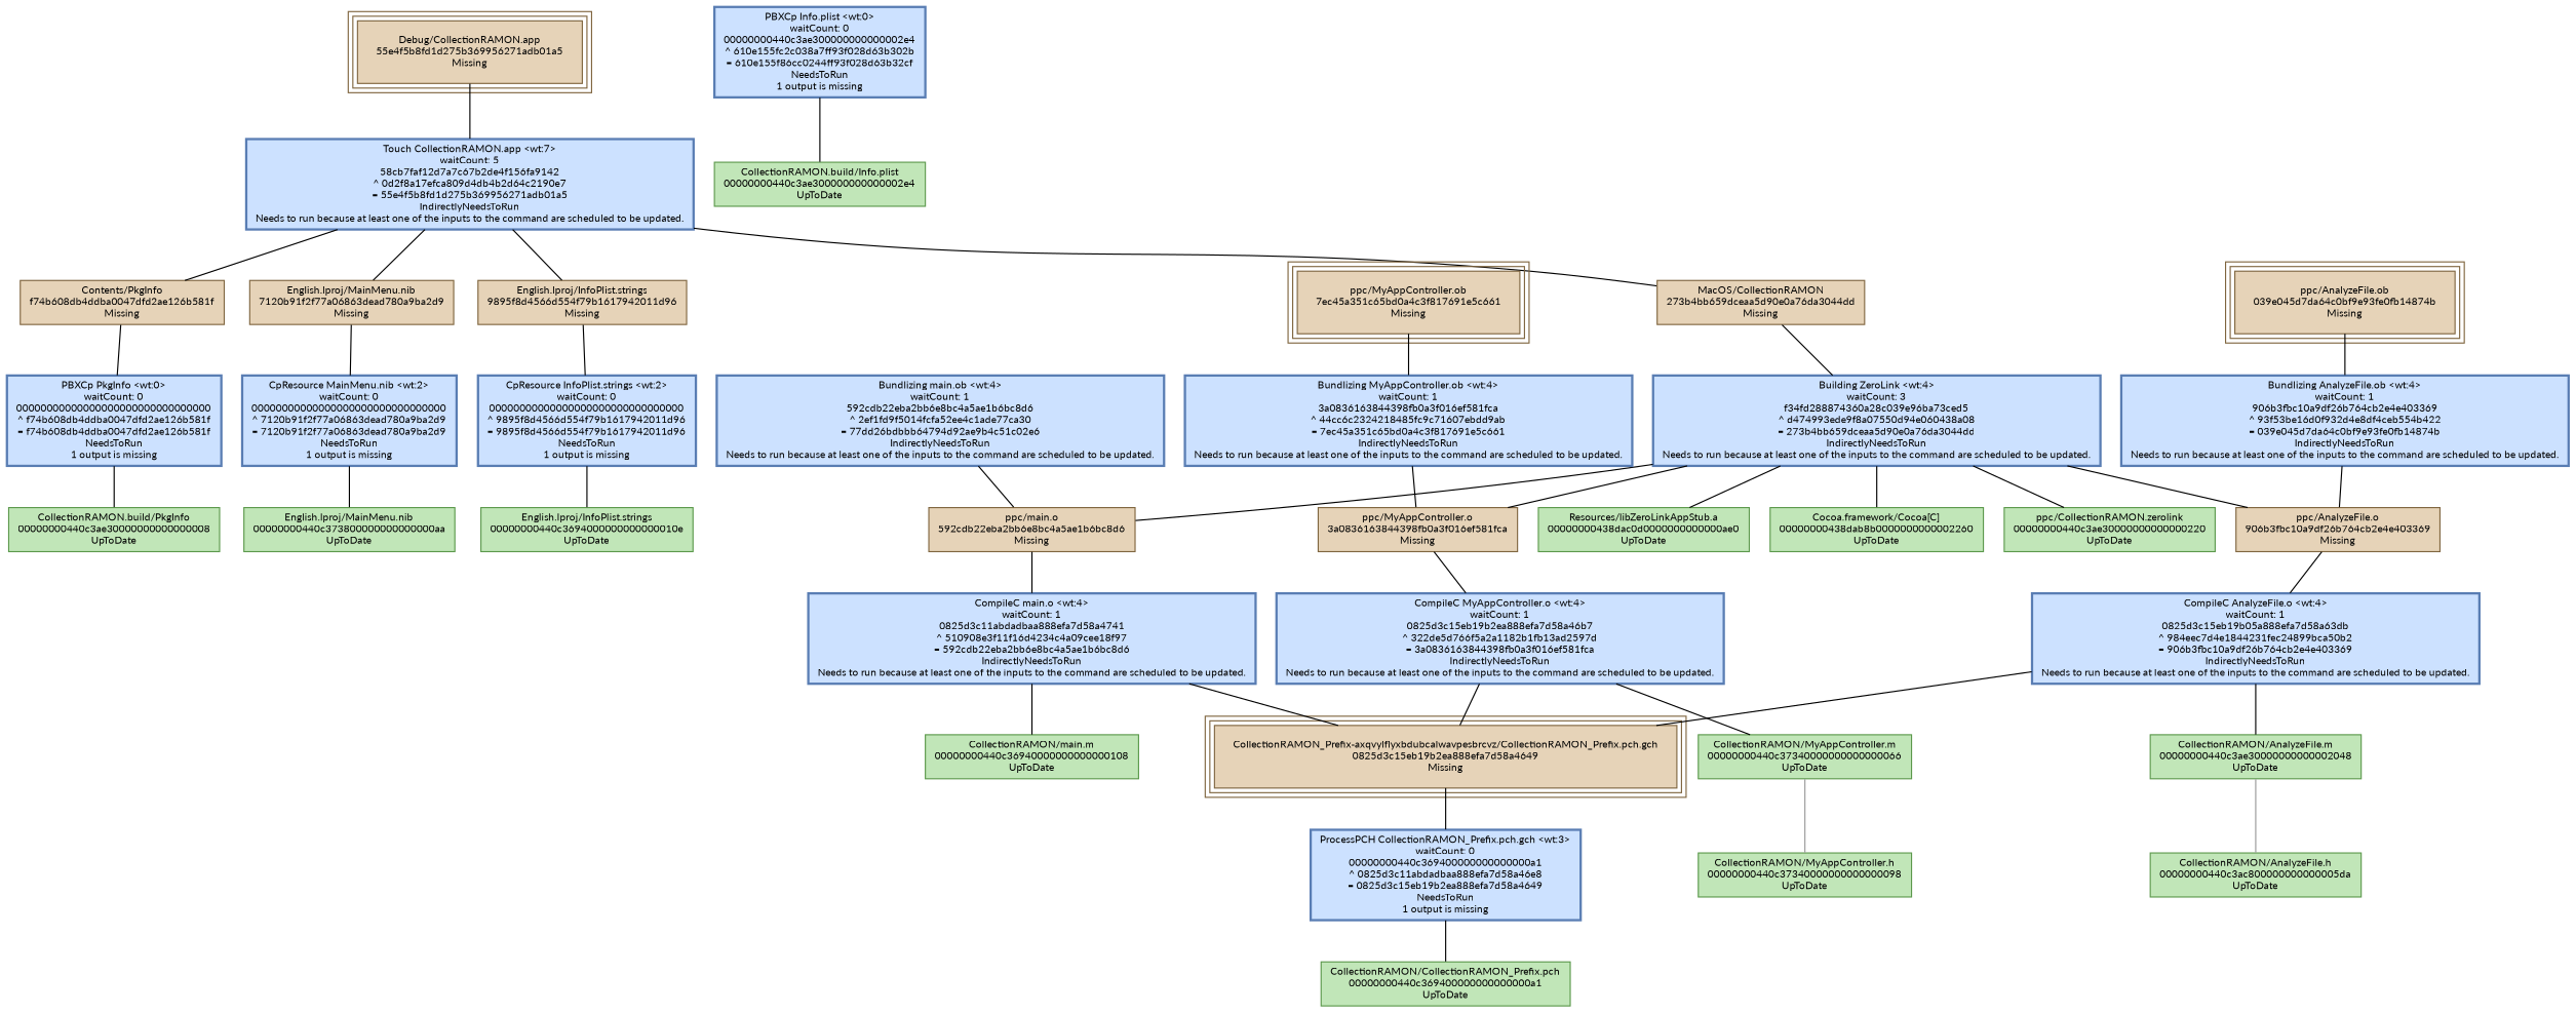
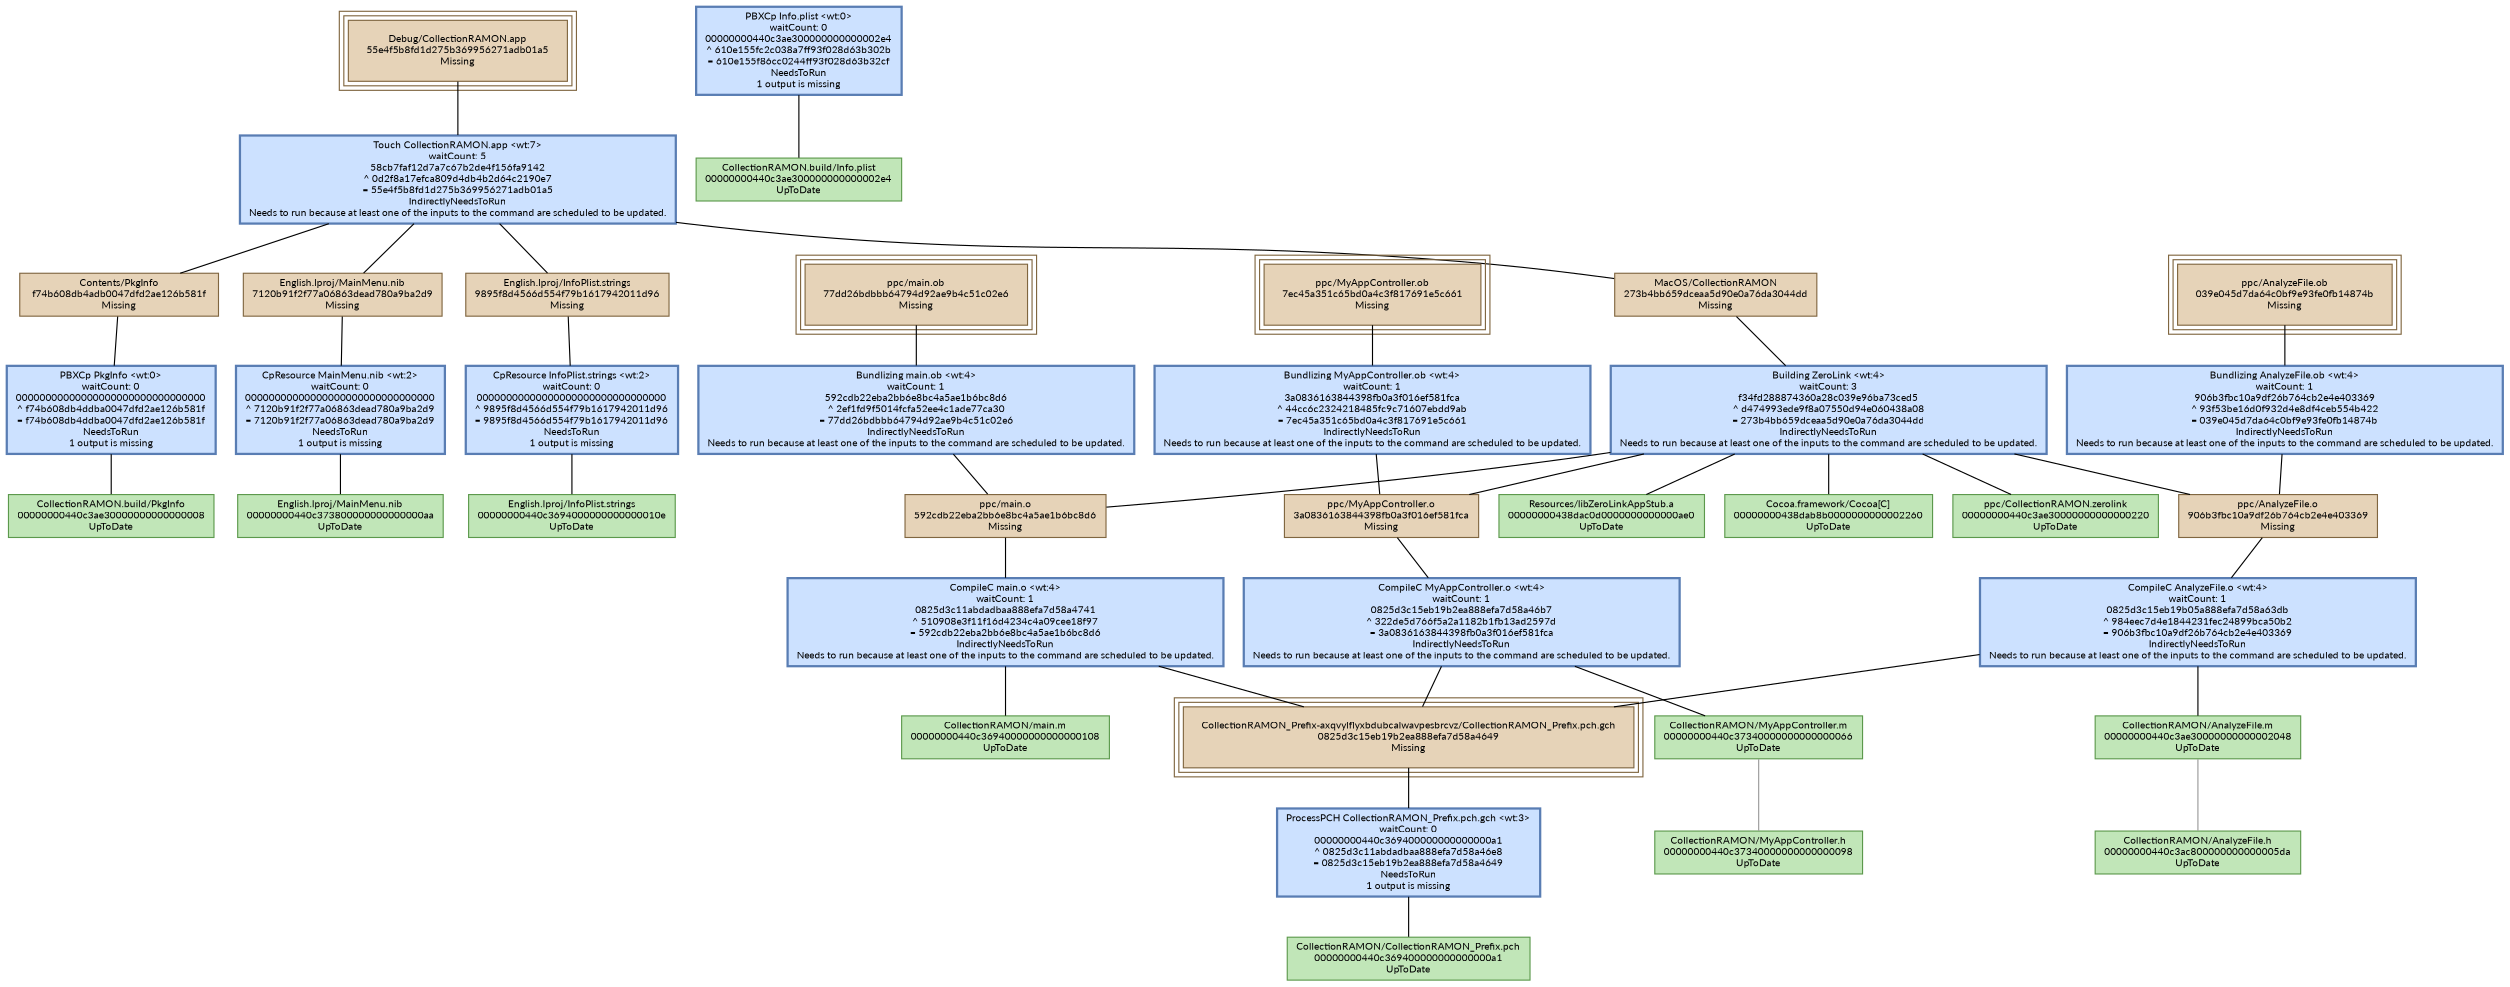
  digraph {
    concentrate=false
    fontname=Lato
    node [color="0.6 0.5 0.7" fillcolor="0.6 0.2 1.0" fontname=Lato fontsize=9 shape=box style=filled]
    edge [arrowhead=none arrowtail=normal color=black fontname=Lato style=solid]
    n1 [color="0.1 0.5 0.5" fillcolor="0.1 0.2 0.9" label="Debug/CollectionRAMON.app\n55e4f5b8fd1d275b369956271adb01a5\nMissing" peripheries=3]
    n2 [label="Touch CollectionRAMON.app <wt:7>\nwaitCount: 5\n58cb7faf12d7a7c67b2de4f156fa9142\n^ 0d2f8a17efca809d4db4b2d64c2190e7\n= 55e4f5b8fd1d275b369956271adb01a5\nIndirectlyNeedsToRun\nNeeds to run because at least one of the inputs to the command are scheduled to be updated." style="filled,bold"]
-   n3 [color="0.1 0.5 0.5" fillcolor="0.1 0.2 0.9" label="Contents/PkgInfo\nf74b608db4ddba0047dfd2ae126b581f\nMissing"]
+   n3 [color="0.1 0.5 0.5" fillcolor="0.1 0.2 0.9" label="Contents/PkgInfo\nf74b608db4adb0047dfd2ae126b581f\nMissing"]
    n4 [color="0.1 0.5 0.5" fillcolor="0.1 0.2 0.9" label="English.lproj/MainMenu.nib\n7120b91f2f77a06863dead780a9ba2d9\nMissing"]
    n5 [color="0.1 0.5 0.5" fillcolor="0.1 0.2 0.9" label="English.lproj/InfoPlist.strings\n9895f8d4566d554f79b1617942011d96\nMissing"]
    n6 [color="0.1 0.5 0.5" fillcolor="0.1 0.2 0.9" label="MacOS/CollectionRAMON\n273b4bb659dceaa5d90e0a76da3044dd\nMissing"]
    n7 [label="PBXCp Info.plist <wt:0>\nwaitCount: 0\n00000000440c3ae300000000000002e4\n^ 610e155fc2c038a7ff93f028d63b302b\n= 610e155f86cc0244ff93f028d63b32cf\nNeedsToRun\n1 output is missing" style="filled,bold"]
    n8 [color="0.3 0.5 0.6" fillcolor="0.3 0.2 0.9" label="CollectionRAMON.build/Info.plist\n00000000440c3ae300000000000002e4\nUpToDate"]
    n9 [label="PBXCp PkgInfo <wt:0>\nwaitCount: 0\n00000000000000000000000000000000\n^ f74b608db4ddba0047dfd2ae126b581f\n= f74b608db4ddba0047dfd2ae126b581f\nNeedsToRun\n1 output is missing" style="filled,bold"]
    n10 [color="0.3 0.5 0.6" fillcolor="0.3 0.2 0.9" label="CollectionRAMON.build/PkgInfo\n00000000440c3ae30000000000000008\nUpToDate"]
    n11 [label="CpResource MainMenu.nib <wt:2>\nwaitCount: 0\n00000000000000000000000000000000\n^ 7120b91f2f77a06863dead780a9ba2d9\n= 7120b91f2f77a06863dead780a9ba2d9\nNeedsToRun\n1 output is missing" style="filled,bold"]
    n12 [color="0.3 0.5 0.6" fillcolor="0.3 0.2 0.9" label="English.lproj/MainMenu.nib\n00000000440c373800000000000000aa\nUpToDate"]
    n13 [label="CpResource InfoPlist.strings <wt:2>\nwaitCount: 0\n00000000000000000000000000000000\n^ 9895f8d4566d554f79b1617942011d96\n= 9895f8d4566d554f79b1617942011d96\nNeedsToRun\n1 output is missing" style="filled,bold"]
    n14 [color="0.3 0.5 0.6" fillcolor="0.3 0.2 0.9" label="English.lproj/InfoPlist.strings\n00000000440c3694000000000000010e\nUpToDate"]
    n15 [color="0.1 0.5 0.5" fillcolor="0.1 0.2 0.9" label="ppc/main.o\n592cdb22eba2bb6e8bc4a5ae1b6bc8d6\nMissing"]
    n16 [label="CompileC main.o <wt:4>\nwaitCount: 1\n0825d3c11abdadbaa888efa7d58a4741\n^ 510908e3f11f16d4234c4a09cee18f97\n= 592cdb22eba2bb6e8bc4a5ae1b6bc8d6\nIndirectlyNeedsToRun\nNeeds to run because at least one of the inputs to the command are scheduled to be updated." style="filled,bold"]
    n17 [color="0.1 0.5 0.5" fillcolor="0.1 0.2 0.9" label="CollectionRAMON_Prefix-axqvylflyxbdubcalwavpesbrcvz/CollectionRAMON_Prefix.pch.gch\n0825d3c15eb19b2ea888efa7d58a4649\nMissing" peripheries=3]
    n18 [color="0.3 0.5 0.6" fillcolor="0.3 0.2 0.9" label="CollectionRAMON/main.m\n00000000440c36940000000000000108\nUpToDate"]
    n19 [color="0.3 0.5 0.6" fillcolor="0.3 0.2 0.9" label="CollectionRAMON/CollectionRAMON_Prefix.pch\n00000000440c369400000000000000a1\nUpToDate"]
    n20 [label="ProcessPCH CollectionRAMON_Prefix.pch.gch <wt:3>\nwaitCount: 0\n00000000440c369400000000000000a1\n^ 0825d3c11abdadbaa888efa7d58a46e8\n= 0825d3c15eb19b2ea888efa7d58a4649\nNeedsToRun\n1 output is missing" style="filled,bold"]
    n21 [color="0.1 0.5 0.5" fillcolor="0.1 0.2 0.9" label="ppc/MyAppController.o\n3a0836163844398fb0a3f016ef581fca\nMissing"]
    n22 [label="CompileC MyAppController.o <wt:4>\nwaitCount: 1\n0825d3c15eb19b2ea888efa7d58a46b7\n^ 322de5d766f5a2a1182b1fb13ad2597d\n= 3a0836163844398fb0a3f016ef581fca\nIndirectlyNeedsToRun\nNeeds to run because at least one of the inputs to the command are scheduled to be updated." style="filled,bold"]
    n23 [color="0.3 0.5 0.6" fillcolor="0.3 0.2 0.9" label="CollectionRAMON/MyAppController.m\n00000000440c37340000000000000066\nUpToDate"]
    n24 [color="0.3 0.5 0.6" fillcolor="0.3 0.2 0.9" label="CollectionRAMON/MyAppController.h\n00000000440c37340000000000000098\nUpToDate"]
    n25 [color="0.1 0.5 0.5" fillcolor="0.1 0.2 0.9" label="ppc/AnalyzeFile.o\n906b3fbc10a9df26b764cb2e4e403369\nMissing"]
    n26 [label="CompileC AnalyzeFile.o <wt:4>\nwaitCount: 1\n0825d3c15eb19b05a888efa7d58a63db\n^ 984eec7d4e1844231fec24899bca50b2\n= 906b3fbc10a9df26b764cb2e4e403369\nIndirectlyNeedsToRun\nNeeds to run because at least one of the inputs to the command are scheduled to be updated." style="filled,bold"]
    n27 [color="0.3 0.5 0.6" fillcolor="0.3 0.2 0.9" label="CollectionRAMON/AnalyzeFile.m\n00000000440c3ae30000000000002048\nUpToDate"]
    n28 [color="0.3 0.5 0.6" fillcolor="0.3 0.2 0.9" label="CollectionRAMON/AnalyzeFile.h\n00000000440c3ac800000000000005da\nUpToDate"]
    n29 [label="Building ZeroLink <wt:4>\nwaitCount: 3\nf34fd288874360a28c039e96ba73ced5\n^ d474993ede9f8a07550d94e060438a08\n= 273b4bb659dceaa5d90e0a76da3044dd\nIndirectlyNeedsToRun\nNeeds to run because at least one of the inputs to the command are scheduled to be updated." style="filled,bold"]
    n30 [color="0.3 0.5 0.6" fillcolor="0.3 0.2 0.9" label="Resources/libZeroLinkAppStub.a\n00000000438dac0d0000000000000ae0\nUpToDate"]
    n31 [color="0.3 0.5 0.6" fillcolor="0.3 0.2 0.9" label="Cocoa.framework/Cocoa[C]\n00000000438dab8b0000000000002260\nUpToDate"]
    n32 [color="0.3 0.5 0.6" fillcolor="0.3 0.2 0.9" label="ppc/CollectionRAMON.zerolink\n00000000440c3ae30000000000000220\nUpToDate"]
+   n33 [color="0.1 0.5 0.5" fillcolor="0.1 0.2 0.9" label="ppc/main.ob\n77dd26bdbbb64794d92ae9b4c51c02e6\nMissing" peripheries=3]
    n34 [label="Bundlizing main.ob <wt:4>\nwaitCount: 1\n592cdb22eba2bb6e8bc4a5ae1b6bc8d6\n^ 2ef1fd9f5014fcfa52ee4c1ade77ca30\n= 77dd26bdbbb64794d92ae9b4c51c02e6\nIndirectlyNeedsToRun\nNeeds to run because at least one of the inputs to the command are scheduled to be updated." style="filled,bold"]
    n35 [color="0.1 0.5 0.5" fillcolor="0.1 0.2 0.9" label="ppc/MyAppController.ob\n7ec45a351c65bd0a4c3f817691e5c661\nMissing" peripheries=3]
    n36 [label="Bundlizing MyAppController.ob <wt:4>\nwaitCount: 1\n3a0836163844398fb0a3f016ef581fca\n^ 44cc6c2324218485fc9c71607ebdd9ab\n= 7ec45a351c65bd0a4c3f817691e5c661\nIndirectlyNeedsToRun\nNeeds to run because at least one of the inputs to the command are scheduled to be updated." style="filled,bold"]
    n37 [color="0.1 0.5 0.5" fillcolor="0.1 0.2 0.9" label="ppc/AnalyzeFile.ob\n039e045d7da64c0bf9e93fe0fb14874b\nMissing" peripheries=3]
    n38 [label="Bundlizing AnalyzeFile.ob <wt:4>\nwaitCount: 1\n906b3fbc10a9df26b764cb2e4e403369\n^ 93f53be16d0f932d4e8df4ceb554b422\n= 039e045d7da64c0bf9e93fe0fb14874b\nIndirectlyNeedsToRun\nNeeds to run because at least one of the inputs to the command are scheduled to be updated." style="filled,bold"]
    n1 -> n2
    n2 -> n3
    n2 -> n4
    n2 -> n5
    n2 -> n6
    n3 -> n9
    n4 -> n11
    n5 -> n13
    n6 -> n29
    n7 -> n8
    n9 -> n10
    n11 -> n12
    n13 -> n14
    n15 -> n16
    n16 -> n17
    n16 -> n18
    n17 -> n20
    n20 -> n19
    n21 -> n22
    n22 -> n17
    n22 -> n23
    n23 -> n24 [color=gray60]
    n25 -> n26
    n26 -> n17
    n26 -> n27
    n27 -> n28 [color=gray60]
    n29 -> n15
    n29 -> n21
    n29 -> n25
    n29 -> n30
    n29 -> n31
    n29 -> n32
+   n33 -> n34
    n34 -> n15
    n35 -> n36
    n36 -> n21
    n37 -> n38
    n38 -> n25
  }
